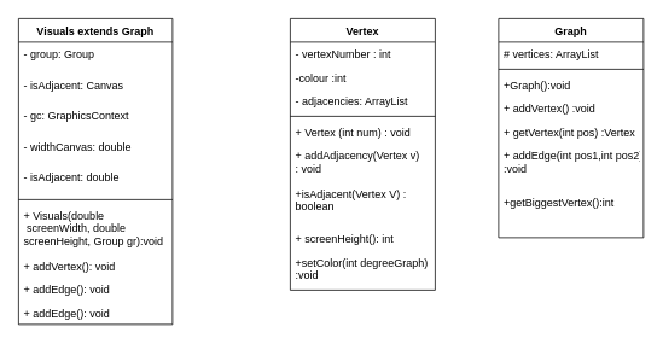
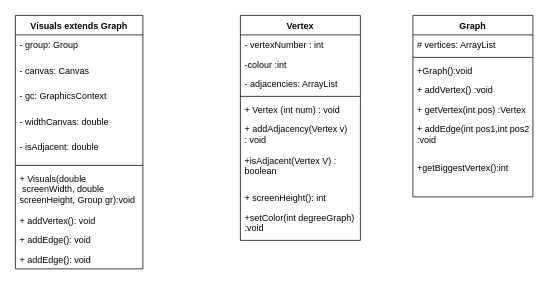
  <mxCell id="0" />
  <mxCell id="1" parent="0" />
  <mxCell id="2" value="Vertex" style="swimlane;fontStyle=1;align=center;verticalAlign=top;childLayout=stackLayout;horizontal=1;startSize=26;horizontalStack=0;resizeParent=1;resizeParentMax=0;resizeLast=0;collapsible=1;marginBottom=0;" vertex="1" parent="1"><mxGeometry x="320" y="20" width="160" height="300" as="geometry" /></mxCell>
  <mxCell id="3" value="- vertexNumber : int" style="text;strokeColor=none;fillColor=none;align=left;verticalAlign=top;spacingLeft=4;spacingRight=4;overflow=hidden;rotatable=0;points=[[0,0.5],[1,0.5]];portConstraint=eastwest;" vertex="1" parent="2"><mxGeometry y="26" width="160" height="26" as="geometry" /></mxCell>
  <mxCell id="4" value="-colour :int" style="text;strokeColor=none;fillColor=none;align=left;verticalAlign=top;spacingLeft=4;spacingRight=4;overflow=hidden;rotatable=0;points=[[0,0.5],[1,0.5]];portConstraint=eastwest;" vertex="1" parent="2"><mxGeometry y="52" width="160" height="26" as="geometry" /></mxCell>
  <mxCell id="5" value="- adjacencies: ArrayList" style="text;strokeColor=none;fillColor=none;align=left;verticalAlign=top;spacingLeft=4;spacingRight=4;overflow=hidden;rotatable=0;points=[[0,0.5],[1,0.5]];portConstraint=eastwest;" vertex="1" parent="2"><mxGeometry y="78" width="160" height="26" as="geometry" /></mxCell>
  <mxCell id="6" value="" style="line;strokeWidth=1;fillColor=none;align=left;verticalAlign=middle;spacingTop=-1;spacingLeft=3;spacingRight=3;rotatable=0;labelPosition=right;points=[];portConstraint=eastwest;" vertex="1" parent="2"><mxGeometry y="104" width="160" height="8" as="geometry" /></mxCell>
  <mxCell id="7" value="+ Vertex (int num) : void" style="text;strokeColor=none;fillColor=none;align=left;verticalAlign=top;spacingLeft=4;spacingRight=4;overflow=hidden;rotatable=0;points=[[0,0.5],[1,0.5]];portConstraint=eastwest;" vertex="1" parent="2"><mxGeometry y="112" width="160" height="26" as="geometry" /></mxCell>
  <mxCell id="8" value="+ addAdjacency(Vertex v)&#10;: void" style="text;strokeColor=none;fillColor=none;align=left;verticalAlign=top;spacingLeft=4;spacingRight=4;overflow=hidden;rotatable=0;points=[[0,0.5],[1,0.5]];portConstraint=eastwest;" vertex="1" parent="2"><mxGeometry y="138" width="160" height="42" as="geometry" /></mxCell>
  <mxCell id="9" value="+isAdjacent(Vertex V) :&#10;boolean" style="text;strokeColor=none;fillColor=none;align=left;verticalAlign=top;spacingLeft=4;spacingRight=4;overflow=hidden;rotatable=0;points=[[0,0.5],[1,0.5]];portConstraint=eastwest;" vertex="1" parent="2"><mxGeometry y="180" width="160" height="50" as="geometry" /></mxCell>
  <mxCell id="10" value="+ screenHeight(): int" style="text;strokeColor=none;fillColor=none;align=left;verticalAlign=top;spacingLeft=4;spacingRight=4;overflow=hidden;rotatable=0;points=[[0,0.5],[1,0.5]];portConstraint=eastwest;" vertex="1" parent="2"><mxGeometry y="230" width="160" height="26" as="geometry" /></mxCell>
  <mxCell id="11" value="+setColor(int degreeGraph)   &#10;:void" style="text;strokeColor=none;fillColor=none;align=left;verticalAlign=top;spacingLeft=4;spacingRight=4;overflow=hidden;rotatable=0;points=[[0,0.5],[1,0.5]];portConstraint=eastwest;" vertex="1" parent="2"><mxGeometry y="256" width="160" height="44" as="geometry" /></mxCell>
  <mxCell id="12" value="Graph" style="swimlane;fontStyle=1;align=center;verticalAlign=top;childLayout=stackLayout;horizontal=1;startSize=26;horizontalStack=0;resizeParent=1;resizeParentMax=0;resizeLast=0;collapsible=1;marginBottom=0;" vertex="1" parent="1"><mxGeometry x="550" y="20" width="160" height="242" as="geometry" /></mxCell>
  <mxCell id="13" value="# vertices: ArrayList" style="text;strokeColor=none;fillColor=none;align=left;verticalAlign=top;spacingLeft=4;spacingRight=4;overflow=hidden;rotatable=0;points=[[0,0.5],[1,0.5]];portConstraint=eastwest;" vertex="1" parent="12"><mxGeometry y="26" width="160" height="26" as="geometry" /></mxCell>
  <mxCell id="14" value="" style="line;strokeWidth=1;fillColor=none;align=left;verticalAlign=middle;spacingTop=-1;spacingLeft=3;spacingRight=3;rotatable=0;labelPosition=right;points=[];portConstraint=eastwest;" vertex="1" parent="12"><mxGeometry y="52" width="160" height="8" as="geometry" /></mxCell>
  <mxCell id="15" value="+Graph():void" style="text;strokeColor=none;fillColor=none;align=left;verticalAlign=top;spacingLeft=4;spacingRight=4;overflow=hidden;rotatable=0;points=[[0,0.5],[1,0.5]];portConstraint=eastwest;" vertex="1" parent="12"><mxGeometry y="60" width="160" height="26" as="geometry" /></mxCell>
  <mxCell id="16" value="+ addVertex() :void" style="text;strokeColor=none;fillColor=none;align=left;verticalAlign=top;spacingLeft=4;spacingRight=4;overflow=hidden;rotatable=0;points=[[0,0.5],[1,0.5]];portConstraint=eastwest;" vertex="1" parent="12"><mxGeometry y="86" width="160" height="26" as="geometry" /></mxCell>
  <mxCell id="17" value="+ getVertex(int pos) :Vertex" style="text;strokeColor=none;fillColor=none;align=left;verticalAlign=top;spacingLeft=4;spacingRight=4;overflow=hidden;rotatable=0;points=[[0,0.5],[1,0.5]];portConstraint=eastwest;" vertex="1" parent="12"><mxGeometry y="112" width="160" height="26" as="geometry" /></mxCell>
  <mxCell id="18" value="+ addEdge(int pos1,int pos2)&#10;:void" style="text;strokeColor=none;fillColor=none;align=left;verticalAlign=top;spacingLeft=4;spacingRight=4;overflow=hidden;rotatable=0;points=[[0,0.5],[1,0.5]];portConstraint=eastwest;" vertex="1" parent="12"><mxGeometry y="138" width="160" height="52" as="geometry" /></mxCell>
  <mxCell id="19" value="+getBiggestVertex():int" style="text;strokeColor=none;fillColor=none;align=left;verticalAlign=top;spacingLeft=4;spacingRight=4;overflow=hidden;rotatable=0;points=[[0,0.5],[1,0.5]];portConstraint=eastwest;" vertex="1" parent="12"><mxGeometry y="190" width="160" height="52" as="geometry" /></mxCell>
  <mxCell id="20" value="Visuals extends Graph" style="swimlane;fontStyle=1;align=center;verticalAlign=top;childLayout=stackLayout;horizontal=1;startSize=26;horizontalStack=0;resizeParent=1;resizeParentMax=0;resizeLast=0;collapsible=1;marginBottom=0;" vertex="1" parent="1"><mxGeometry x="20" y="20" width="170" height="338" as="geometry" /></mxCell>
  <mxCell id="21" value="- group: Group&#10;" style="text;strokeColor=none;fillColor=none;align=left;verticalAlign=top;spacingLeft=4;spacingRight=4;overflow=hidden;rotatable=0;points=[[0,0.5],[1,0.5]];portConstraint=eastwest;" vertex="1" parent="20"><mxGeometry y="26" width="170" height="34" as="geometry" /></mxCell>
- <mxCell id="22" value="- isAdjacent: Canvas&#10;" style="text;strokeColor=none;fillColor=none;align=left;verticalAlign=top;spacingLeft=4;spacingRight=4;overflow=hidden;rotatable=0;points=[[0,0.5],[1,0.5]];portConstraint=eastwest;" vertex="1" parent="20"><mxGeometry y="60" width="170" height="34" as="geometry" /></mxCell>
+ <mxCell id="22" value="- canvas: Canvas&#10;" style="text;strokeColor=none;fillColor=none;align=left;verticalAlign=top;spacingLeft=4;spacingRight=4;overflow=hidden;rotatable=0;points=[[0,0.5],[1,0.5]];portConstraint=eastwest;" vertex="1" parent="20"><mxGeometry y="60" width="170" height="34" as="geometry" /></mxCell>
  <mxCell id="23" value="- gc: GraphicsContext&#10;" style="text;strokeColor=none;fillColor=none;align=left;verticalAlign=top;spacingLeft=4;spacingRight=4;overflow=hidden;rotatable=0;points=[[0,0.5],[1,0.5]];portConstraint=eastwest;" vertex="1" parent="20"><mxGeometry y="94" width="170" height="34" as="geometry" /></mxCell>
  <mxCell id="24" value="- widthCanvas: double&#10;" style="text;strokeColor=none;fillColor=none;align=left;verticalAlign=top;spacingLeft=4;spacingRight=4;overflow=hidden;rotatable=0;points=[[0,0.5],[1,0.5]];portConstraint=eastwest;" vertex="1" parent="20"><mxGeometry y="128" width="170" height="34" as="geometry" /></mxCell>
  <mxCell id="25" value="- isAdjacent: double&#10;" style="text;strokeColor=none;fillColor=none;align=left;verticalAlign=top;spacingLeft=4;spacingRight=4;overflow=hidden;rotatable=0;points=[[0,0.5],[1,0.5]];portConstraint=eastwest;" vertex="1" parent="20"><mxGeometry y="162" width="170" height="34" as="geometry" /></mxCell>
  <mxCell id="26" value="" style="line;strokeWidth=1;fillColor=none;align=left;verticalAlign=middle;spacingTop=-1;spacingLeft=3;spacingRight=3;rotatable=0;labelPosition=right;points=[];portConstraint=eastwest;" vertex="1" parent="20"><mxGeometry y="196" width="170" height="8" as="geometry" /></mxCell>
  <mxCell id="27" value="+ Visuals(double&#10; screenWidth, double &#10;screenHeight, Group gr):void" style="text;strokeColor=none;fillColor=none;align=left;verticalAlign=top;spacingLeft=4;spacingRight=4;overflow=hidden;rotatable=0;points=[[0,0.5],[1,0.5]];portConstraint=eastwest;" vertex="1" parent="20"><mxGeometry y="204" width="170" height="56" as="geometry" /></mxCell>
  <mxCell id="28" value="+ addVertex(): void" style="text;strokeColor=none;fillColor=none;align=left;verticalAlign=top;spacingLeft=4;spacingRight=4;overflow=hidden;rotatable=0;points=[[0,0.5],[1,0.5]];portConstraint=eastwest;" vertex="1" parent="20"><mxGeometry y="260" width="170" height="26" as="geometry" /></mxCell>
  <mxCell id="29" value="+ addEdge(): void" style="text;strokeColor=none;fillColor=none;align=left;verticalAlign=top;spacingLeft=4;spacingRight=4;overflow=hidden;rotatable=0;points=[[0,0.5],[1,0.5]];portConstraint=eastwest;" vertex="1" parent="20"><mxGeometry y="286" width="170" height="26" as="geometry" /></mxCell>
  <mxCell id="30" value="+ addEdge(): void" style="text;strokeColor=none;fillColor=none;align=left;verticalAlign=top;spacingLeft=4;spacingRight=4;overflow=hidden;rotatable=0;points=[[0,0.5],[1,0.5]];portConstraint=eastwest;" vertex="1" parent="20"><mxGeometry y="312" width="170" height="26" as="geometry" /></mxCell>
